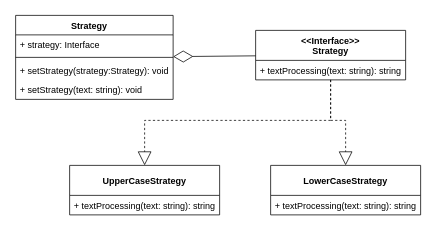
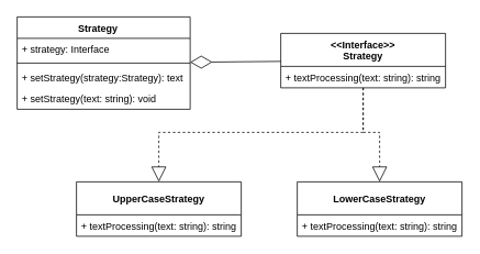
  <mxCell id="0" />
  <mxCell id="1" parent="0" />
  <mxCell id="2" value="Strategy    " style="swimlane;fontStyle=1;align=center;verticalAlign=top;childLayout=stackLayout;horizontal=1;startSize=26;horizontalStack=0;resizeParent=1;resizeParentMax=0;resizeLast=0;collapsible=1;marginBottom=0;" vertex="1" parent="1"><mxGeometry x="20" y="20" width="210" height="112" as="geometry" /></mxCell>
  <mxCell id="3" value="+ strategy: Interface" style="text;strokeColor=none;fillColor=none;align=left;verticalAlign=top;spacingLeft=4;spacingRight=4;overflow=hidden;rotatable=0;points=[[0,0.5],[1,0.5]];portConstraint=eastwest;" vertex="1" parent="2"><mxGeometry y="26" width="210" height="26" as="geometry" /></mxCell>
  <mxCell id="4" value="" style="line;strokeWidth=1;fillColor=none;align=left;verticalAlign=middle;spacingTop=-1;spacingLeft=3;spacingRight=3;rotatable=0;labelPosition=right;points=[];portConstraint=eastwest;strokeColor=inherit;" vertex="1" parent="2"><mxGeometry y="52" width="210" height="8" as="geometry" /></mxCell>
- <mxCell id="5" value="+ setStrategy(strategy:Strategy): void" style="text;strokeColor=none;fillColor=none;align=left;verticalAlign=top;spacingLeft=4;spacingRight=4;overflow=hidden;rotatable=0;points=[[0,0.5],[1,0.5]];portConstraint=eastwest;" vertex="1" parent="2"><mxGeometry y="60" width="210" height="26" as="geometry" /></mxCell>
+ <mxCell id="5" value="+ setStrategy(strategy:Strategy): text" style="text;strokeColor=none;fillColor=none;align=left;verticalAlign=top;spacingLeft=4;spacingRight=4;overflow=hidden;rotatable=0;points=[[0,0.5],[1,0.5]];portConstraint=eastwest;" vertex="1" parent="2"><mxGeometry y="60" width="210" height="26" as="geometry" /></mxCell>
  <mxCell id="6" value="+ setStrategy(text: string): void" style="text;strokeColor=none;fillColor=none;align=left;verticalAlign=top;spacingLeft=4;spacingRight=4;overflow=hidden;rotatable=0;points=[[0,0.5],[1,0.5]];portConstraint=eastwest;" vertex="1" parent="2"><mxGeometry y="86" width="210" height="26" as="geometry" /></mxCell>
  <mxCell id="7" value="" style="edgeStyle=orthogonalEdgeStyle;rounded=0;orthogonalLoop=1;jettySize=auto;html=1;endArrow=block;endFill=0;dashed=1;endSize=16;" edge="1" parent="1" source="8" target="10"><mxGeometry relative="1" as="geometry"><Array as="points"><mxPoint x="440" y="160" /><mxPoint x="460" y="160" /></Array></mxGeometry></mxCell>
  <mxCell id="8" value="&lt;&lt;Interface&gt;&gt;&#10;Strategy" style="swimlane;fontStyle=1;childLayout=stackLayout;horizontal=1;startSize=40;fillColor=none;horizontalStack=0;resizeParent=1;resizeParentMax=0;resizeLast=0;collapsible=1;marginBottom=0;" vertex="1" parent="1"><mxGeometry x="340" y="40" width="200" height="66" as="geometry" /></mxCell>
  <mxCell id="9" value="+ textProcessing(text: string): string" style="text;strokeColor=none;fillColor=none;align=left;verticalAlign=top;spacingLeft=4;spacingRight=4;overflow=hidden;rotatable=0;points=[[0,0.5],[1,0.5]];portConstraint=eastwest;" vertex="1" parent="8"><mxGeometry y="40" width="200" height="26" as="geometry" /></mxCell>
  <mxCell id="10" value="LowerCaseStrategy" style="swimlane;fontStyle=1;childLayout=stackLayout;horizontal=1;startSize=40;fillColor=none;horizontalStack=0;resizeParent=1;resizeParentMax=0;resizeLast=0;collapsible=1;marginBottom=0;" vertex="1" parent="1"><mxGeometry x="360" y="220" width="200" height="66" as="geometry" /></mxCell>
  <mxCell id="11" value="+ textProcessing(text: string): string" style="text;strokeColor=none;fillColor=none;align=left;verticalAlign=top;spacingLeft=4;spacingRight=4;overflow=hidden;rotatable=0;points=[[0,0.5],[1,0.5]];portConstraint=eastwest;" vertex="1" parent="10"><mxGeometry y="40" width="200" height="26" as="geometry" /></mxCell>
  <mxCell id="12" value="UpperCaseStrategy" style="swimlane;fontStyle=1;childLayout=stackLayout;horizontal=1;startSize=40;fillColor=none;horizontalStack=0;resizeParent=1;resizeParentMax=0;resizeLast=0;collapsible=1;marginBottom=0;" vertex="1" parent="1"><mxGeometry x="92" y="220" width="200" height="66" as="geometry" /></mxCell>
  <mxCell id="13" value="+ textProcessing(text: string): string" style="text;strokeColor=none;fillColor=none;align=left;verticalAlign=top;spacingLeft=4;spacingRight=4;overflow=hidden;rotatable=0;points=[[0,0.5],[1,0.5]];portConstraint=eastwest;" vertex="1" parent="12"><mxGeometry y="40" width="200" height="26" as="geometry" /></mxCell>
  <mxCell id="14" value="" style="edgeStyle=orthogonalEdgeStyle;rounded=0;orthogonalLoop=1;jettySize=auto;html=1;endArrow=block;endFill=0;dashed=1;endSize=16;" edge="1" parent="1" source="8" target="12"><mxGeometry relative="1" as="geometry"><mxPoint x="450" y="116" as="sourcePoint" /><mxPoint x="470" y="196" as="targetPoint" /><Array as="points"><mxPoint x="440" y="160" /><mxPoint x="192" y="160" /></Array></mxGeometry></mxCell>
  <mxCell id="15" value="" style="endArrow=diamondThin;endFill=0;endSize=24;html=1;rounded=0;" edge="1" parent="1" source="8" target="2"><mxGeometry width="160" relative="1" as="geometry"><mxPoint x="330" y="90" as="sourcePoint" /><mxPoint x="490" y="90" as="targetPoint" /></mxGeometry></mxCell>
